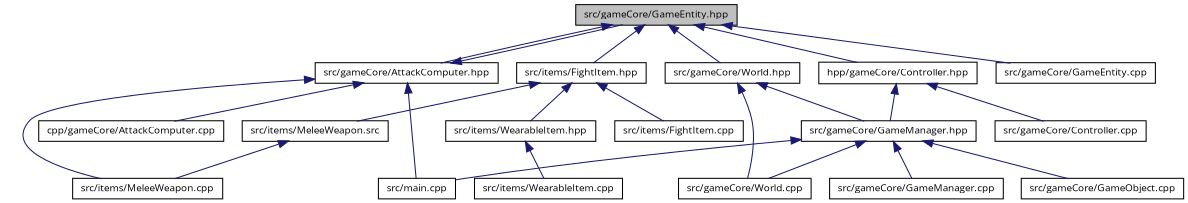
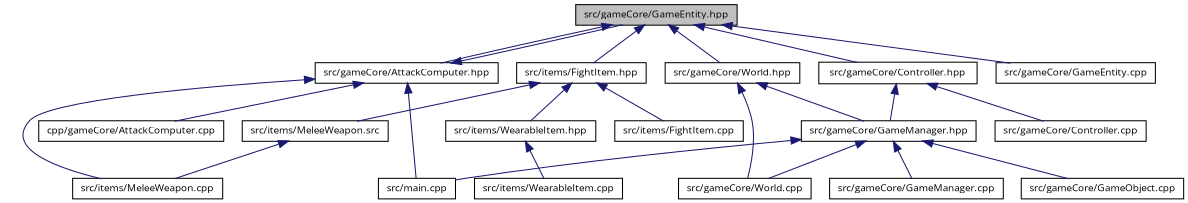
  digraph {
    fontname="Open Sans"
    node [color=black fillcolor=white fontname="Open Sans" fontsize=10 shape=record style=filled]
    edge [color=midnightblue dir=back fontname="Open Sans" fontsize=10 labelfontname=Helvetica labelfontsize=10 style=solid]
    n1 [fillcolor=grey75 fontcolor=black height=0.2 label="src/gameCore/GameEntity.hpp" width=0.4]
    n2 [height=0.2 label="src/gameCore/AttackComputer.hpp" width=0.4]
-   n3 [height=0.2 label="hpp/gameCore/Controller.hpp" width=0.4]
+   n3 [height=0.2 label="src/gameCore/Controller.hpp" width=0.4]
    n4 [height=0.2 label="src/gameCore/GameEntity.cpp" width=0.4]
    n5 [height=0.2 label="src/gameCore/World.hpp" width=0.4]
    n6 [height=0.2 label="src/items/FightItem.hpp" width=0.4]
    n7 [height=0.2 label="cpp/gameCore/AttackComputer.cpp" width=0.4]
    n8 [height=0.2 label="src/items/MeleeWeapon.cpp" width=0.4]
    n9 [height=0.2 label="src/main.cpp" width=0.4]
    n10 [height=0.2 label="src/gameCore/Controller.cpp" width=0.4]
    n11 [height=0.2 label="src/gameCore/GameManager.hpp" width=0.4]
    n12 [height=0.2 label="src/gameCore/World.cpp" width=0.4]
    n13 [height=0.2 label="src/items/FightItem.cpp" width=0.4]
    n14 [height=0.2 label="src/items/MeleeWeapon.src" width=0.4]
    n15 [height=0.2 label="src/items/WearableItem.hpp" width=0.4]
    n16 [height=0.2 label="src/gameCore/GameManager.cpp" width=0.4]
    n17 [height=0.2 label="src/gameCore/GameObject.cpp" width=0.4]
    n18 [height=0.2 label="src/items/WearableItem.cpp" width=0.4]
    n1 -> n2
    n1 -> n3
    n1 -> n4
    n1 -> n5
    n1 -> n6
    n2 -> n1
    n2 -> n7
    n2 -> n8
    n2 -> n9
    n3 -> n10
    n3 -> n11
    n5 -> n11
    n5 -> n12
    n6 -> n13
    n6 -> n14
    n6 -> n15
    n11 -> n9
    n11 -> n12
    n11 -> n16
    n11 -> n17
    n14 -> n8
    n15 -> n18
  }
